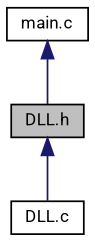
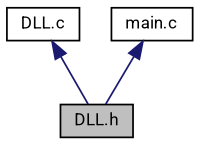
  digraph {
    fontname=Roboto
    node [color=black fillcolor=white fontname=Roboto fontsize=10 shape=record style=filled]
    edge [color=midnightblue dir=back fontname=Roboto fontsize=10 labelfontname=Helvetica labelfontsize=10 style=solid]
    n1 [fillcolor=grey75 fontcolor=black height=0.2 label="DLL.h" width=0.4]
    n2 [height=0.2 label="DLL.c" width=0.4]
    n3 [height=0.2 label="main.c" width=0.4]
-   n1 -> n2
+   n2 -> n1
    n3 -> n1
  }
